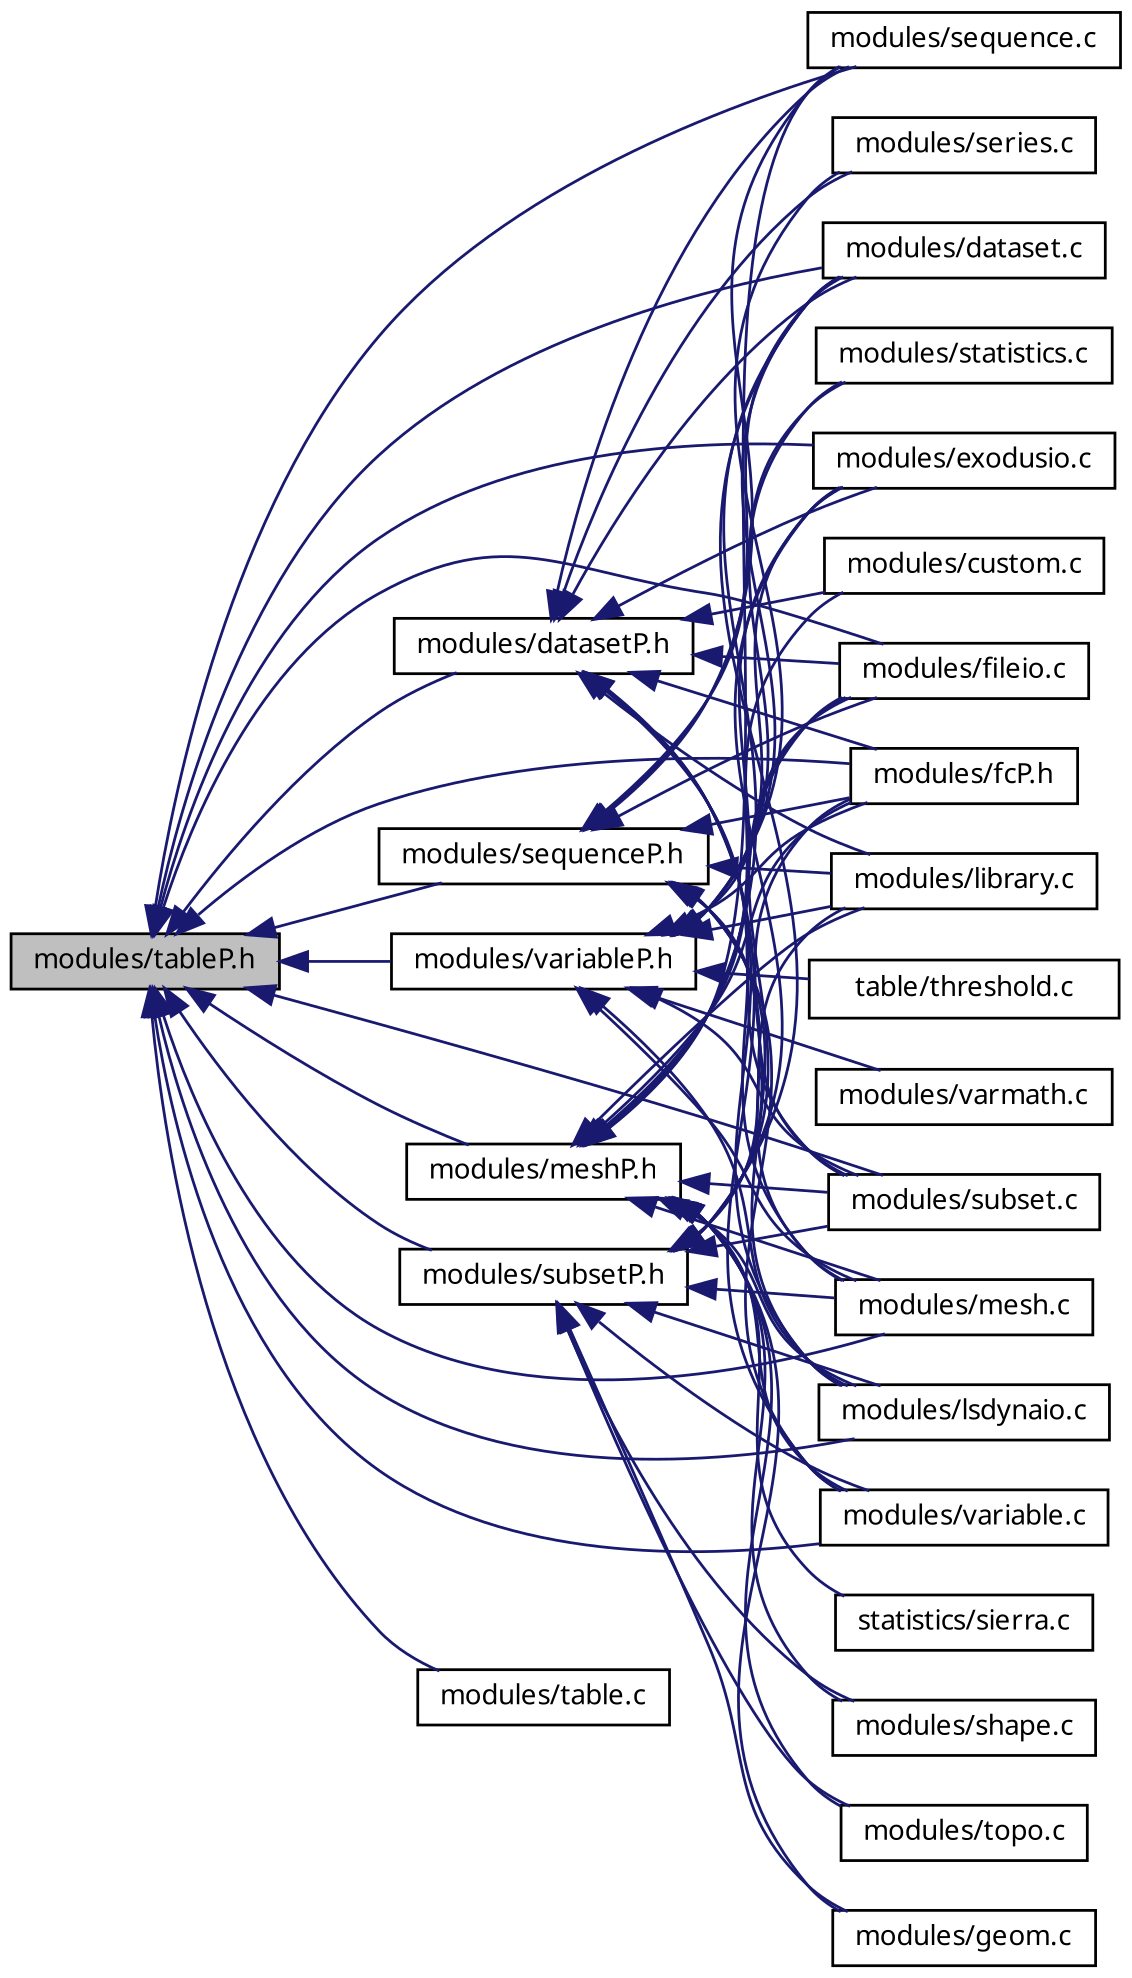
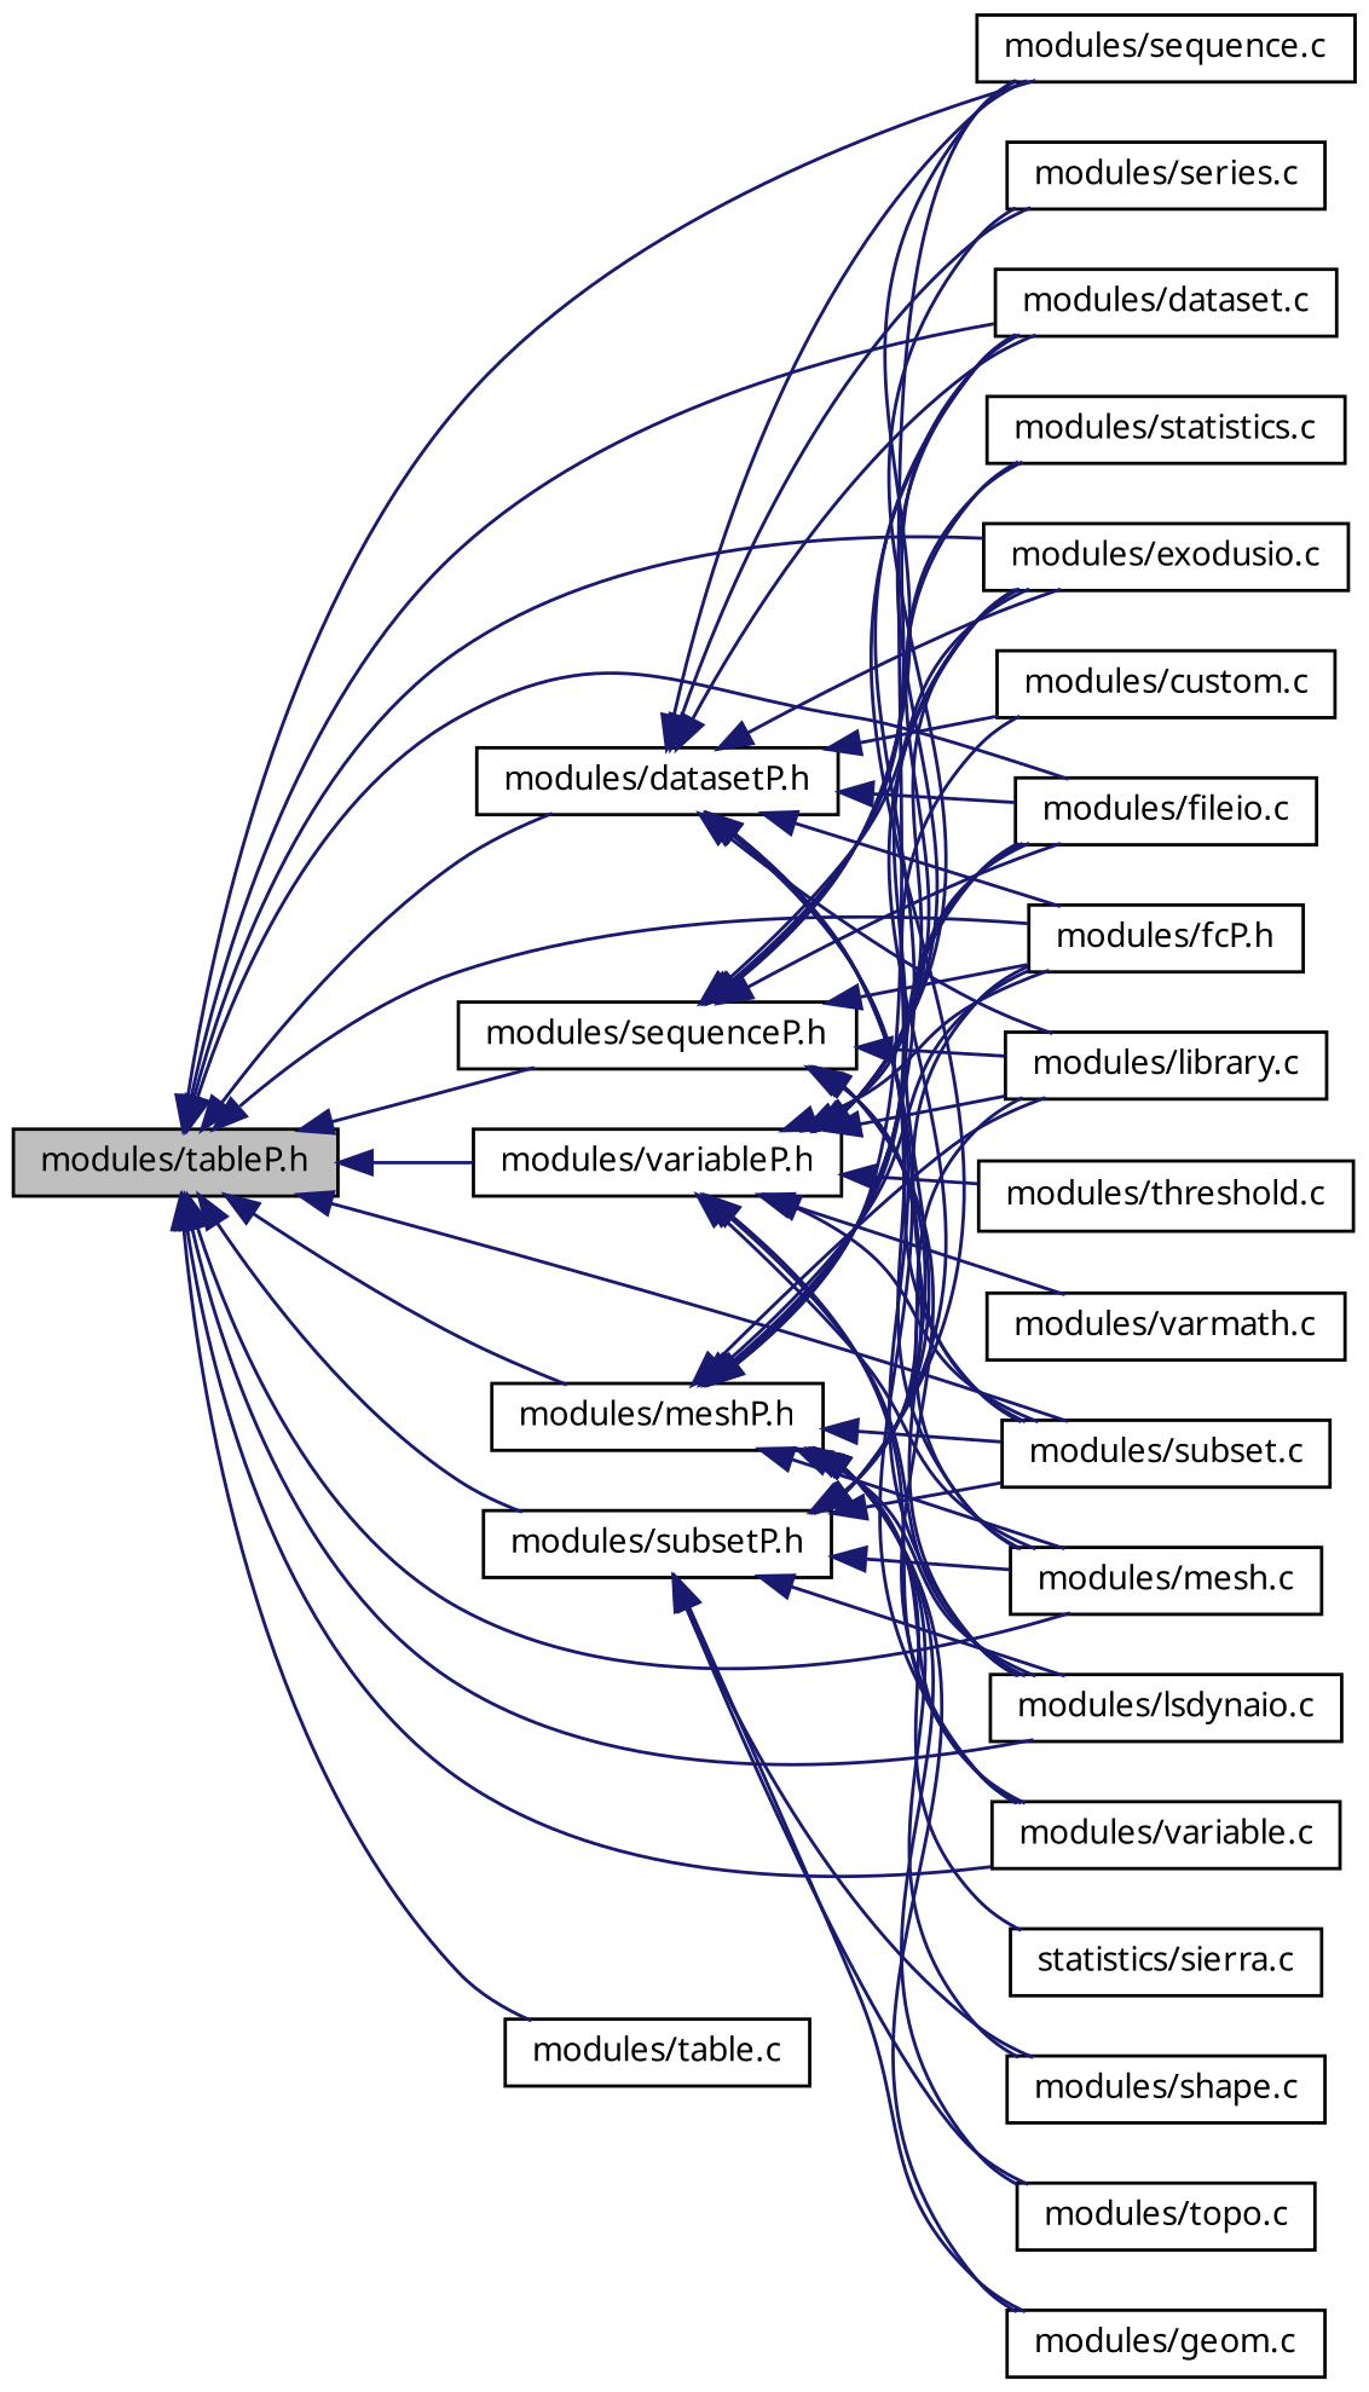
  digraph {
    rankdir=LR
    node [color=black fillcolor=white fontname="FreeSans.ttf" fontsize=10 shape=record style=filled]
    edge [color=midnightblue dir=back fontname="FreeSans.ttf" fontsize=10 labelfontname="FreeSans.ttf" labelfontsize=10 style=solid]
    n1 [fillcolor=grey75 fontcolor=black height=0.2 label="modules/tableP.h" width=0.4]
    n2 [height=0.2 label="modules/datasetP.h" width=0.4]
    n3 [height=0.2 label="modules/dataset.c" width=0.4]
    n4 [height=0.2 label="modules/exodusio.c" width=0.4]
    n5 [height=0.2 label="modules/fcP.h" width=0.4]
    n6 [height=0.2 label="modules/fileio.c" width=0.4]
    n7 [height=0.2 label="modules/lsdynaio.c" width=0.4]
    n8 [height=0.2 label="modules/mesh.c" width=0.4]
    n9 [height=0.2 label="modules/sequence.c" width=0.4]
    n10 [height=0.2 label="modules/subset.c" width=0.4]
    n11 [height=0.2 label="modules/variable.c" width=0.4]
    n12 [height=0.2 label="modules/meshP.h" width=0.4]
    n13 [height=0.2 label="modules/sequenceP.h" width=0.4]
    n14 [height=0.2 label="modules/subsetP.h" width=0.4]
    n15 [height=0.2 label="modules/variableP.h" width=0.4]
    n16 [height=0.2 label="modules/table.c" width=0.4]
    n17 [height=0.2 label="modules/custom.c" width=0.4]
    n18 [height=0.2 label="modules/library.c" width=0.4]
    n19 [height=0.2 label="modules/series.c" width=0.4]
    n20 [height=0.2 label="modules/geom.c" width=0.4]
    n21 [height=0.2 label="modules/shape.c" width=0.4]
    n22 [height=0.2 label="statistics/sierra.c" width=0.4]
    n23 [height=0.2 label="modules/topo.c" width=0.4]
    n24 [height=0.2 label="modules/statistics.c" width=0.4]
-   n25 [height=0.2 label="table/threshold.c" width=0.4]
+   n25 [height=0.2 label="modules/threshold.c" width=0.4]
    n26 [height=0.2 label="modules/varmath.c" width=0.4]
    n1 -> n2
    n1 -> n3
    n1 -> n4
    n1 -> n5
    n1 -> n6
    n1 -> n7
    n1 -> n8
    n1 -> n9
    n1 -> n10
    n1 -> n11
    n1 -> n12
    n1 -> n13
    n1 -> n14
    n1 -> n15
    n1 -> n16
    n2 -> n3
    n2 -> n4
    n2 -> n5
    n2 -> n6
    n2 -> n7
    n2 -> n8
    n2 -> n9
    n2 -> n10
    n2 -> n11
    n2 -> n17
    n2 -> n18
    n2 -> n19
    n12 -> n3
    n12 -> n4
    n12 -> n5
    n12 -> n6
    n12 -> n7
    n12 -> n8
    n12 -> n9
    n12 -> n10
    n12 -> n11
    n12 -> n17
    n12 -> n18
    n12 -> n20
    n12 -> n21
    n12 -> n22
    n12 -> n23
    n13 -> n3
+   n13 -> n4
    n13 -> n5
    n13 -> n6
    n13 -> n7
    n13 -> n8
    n13 -> n9
    n13 -> n10
    n13 -> n11
    n13 -> n18
    n13 -> n24
    n14 -> n3
    n14 -> n4
    n14 -> n5
    n14 -> n6
    n14 -> n7
    n14 -> n8
    n14 -> n10
    n14 -> n18
    n14 -> n20
    n14 -> n21
    n14 -> n23
    n15 -> n3
    n15 -> n4
    n15 -> n5
    n15 -> n6
    n15 -> n7
    n15 -> n8
    n15 -> n10
-   n14 -> n11
+   n15 -> n11
    n15 -> n18
    n15 -> n19
    n15 -> n24
    n15 -> n25
    n15 -> n26
  }
